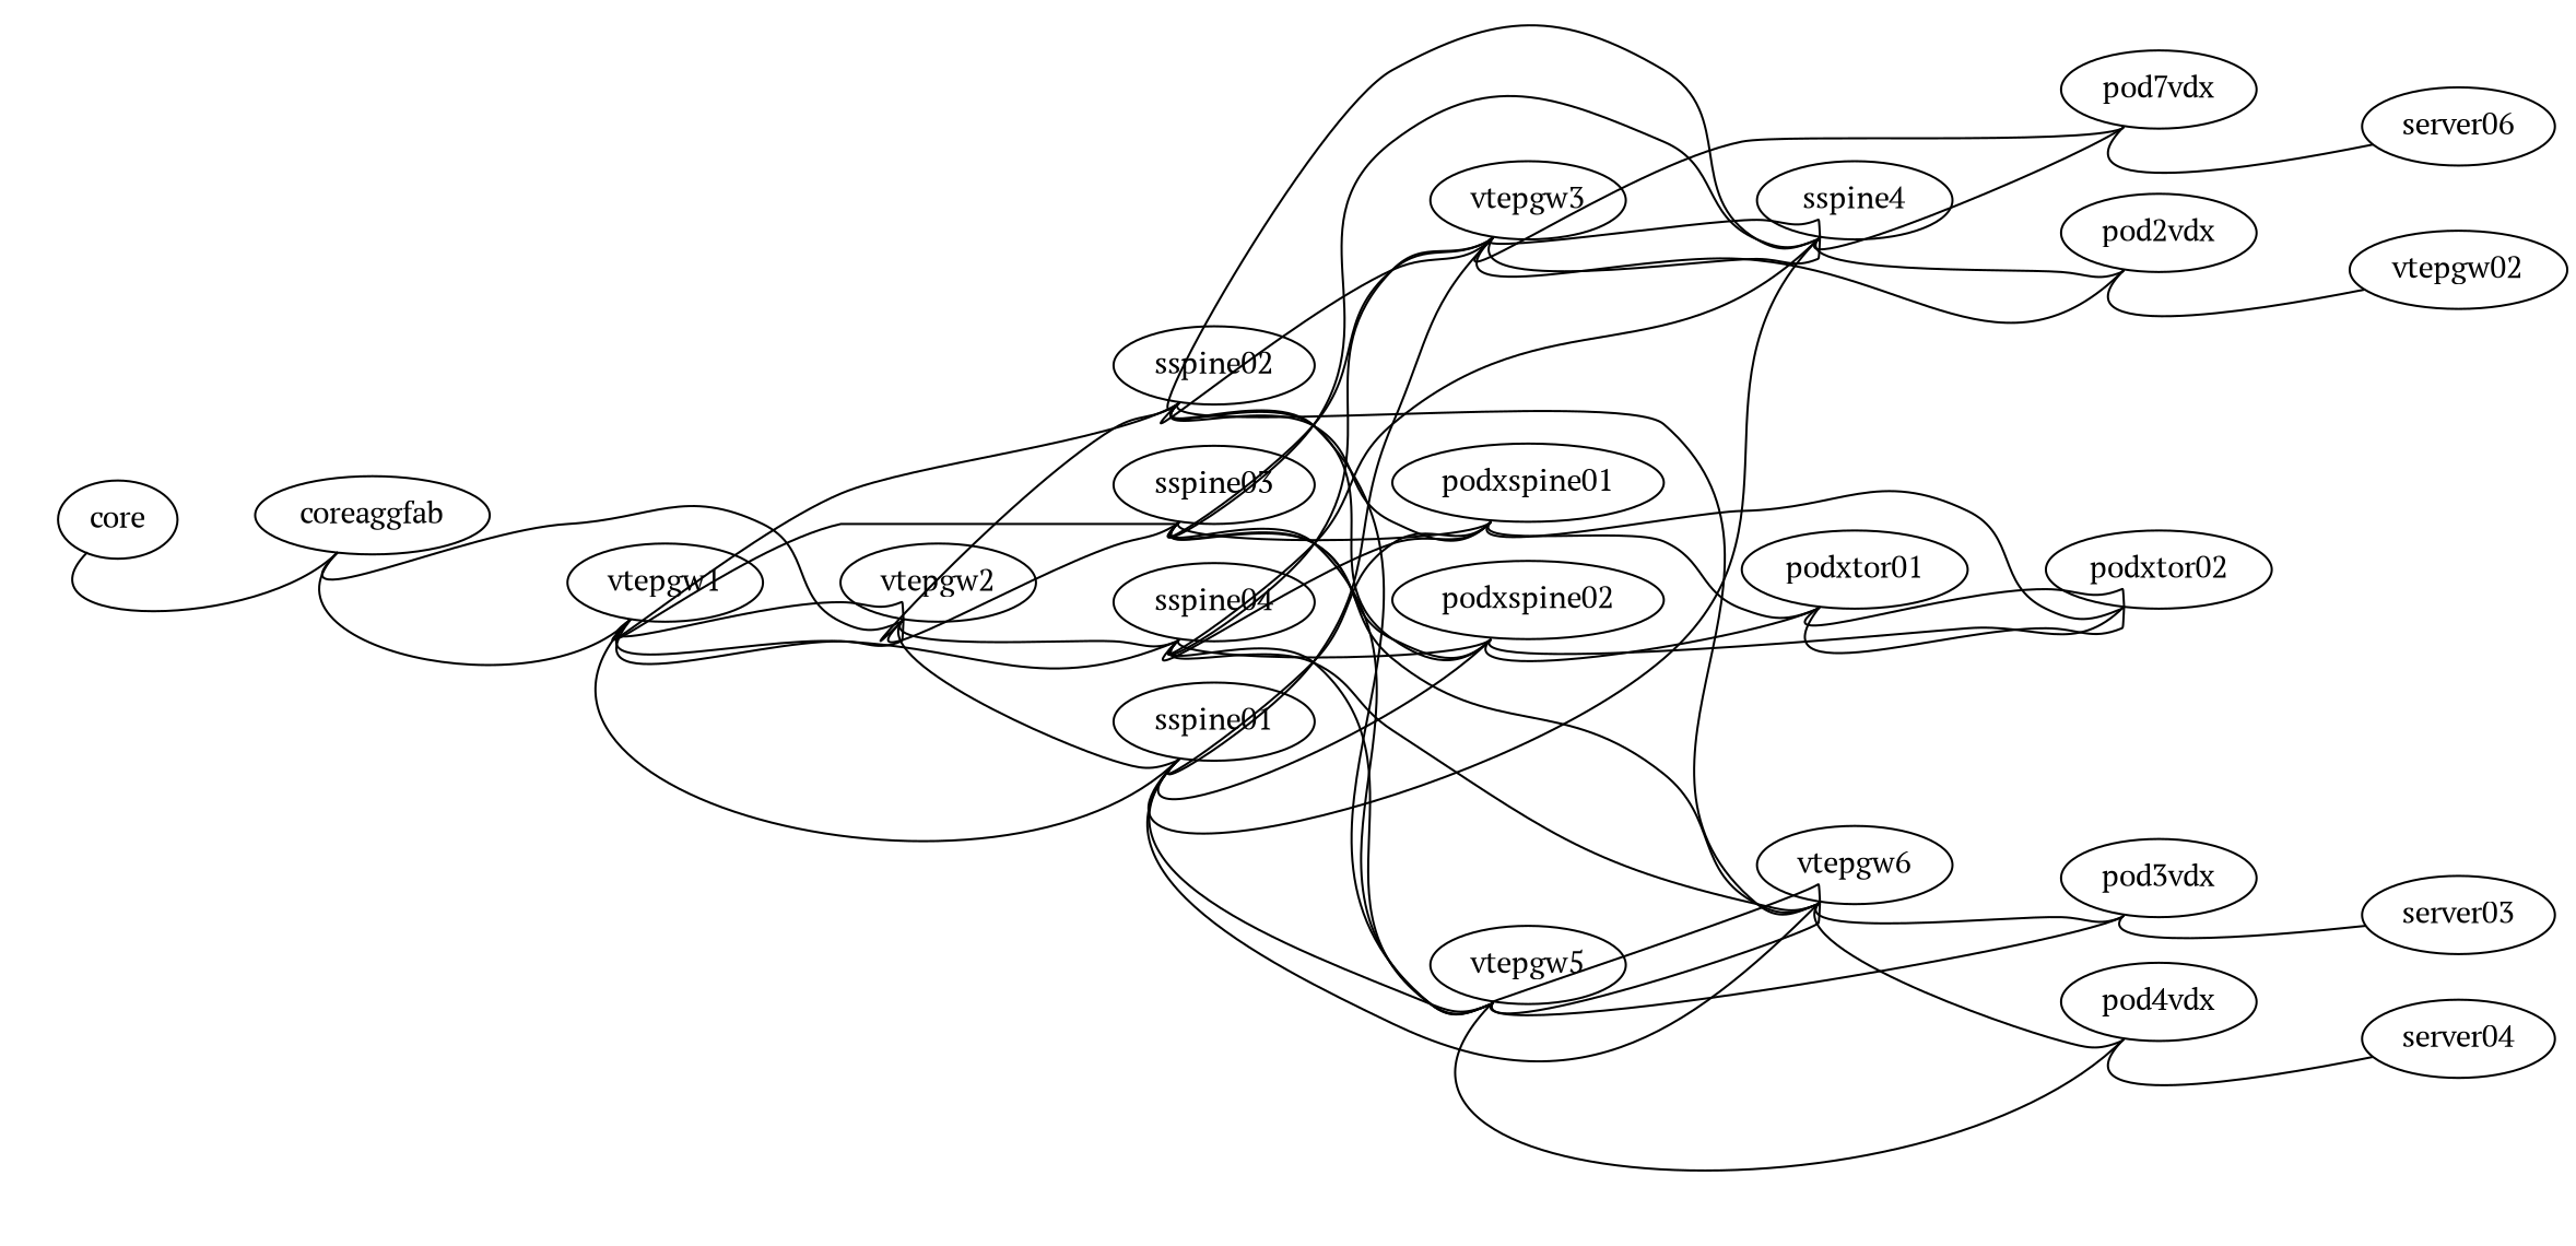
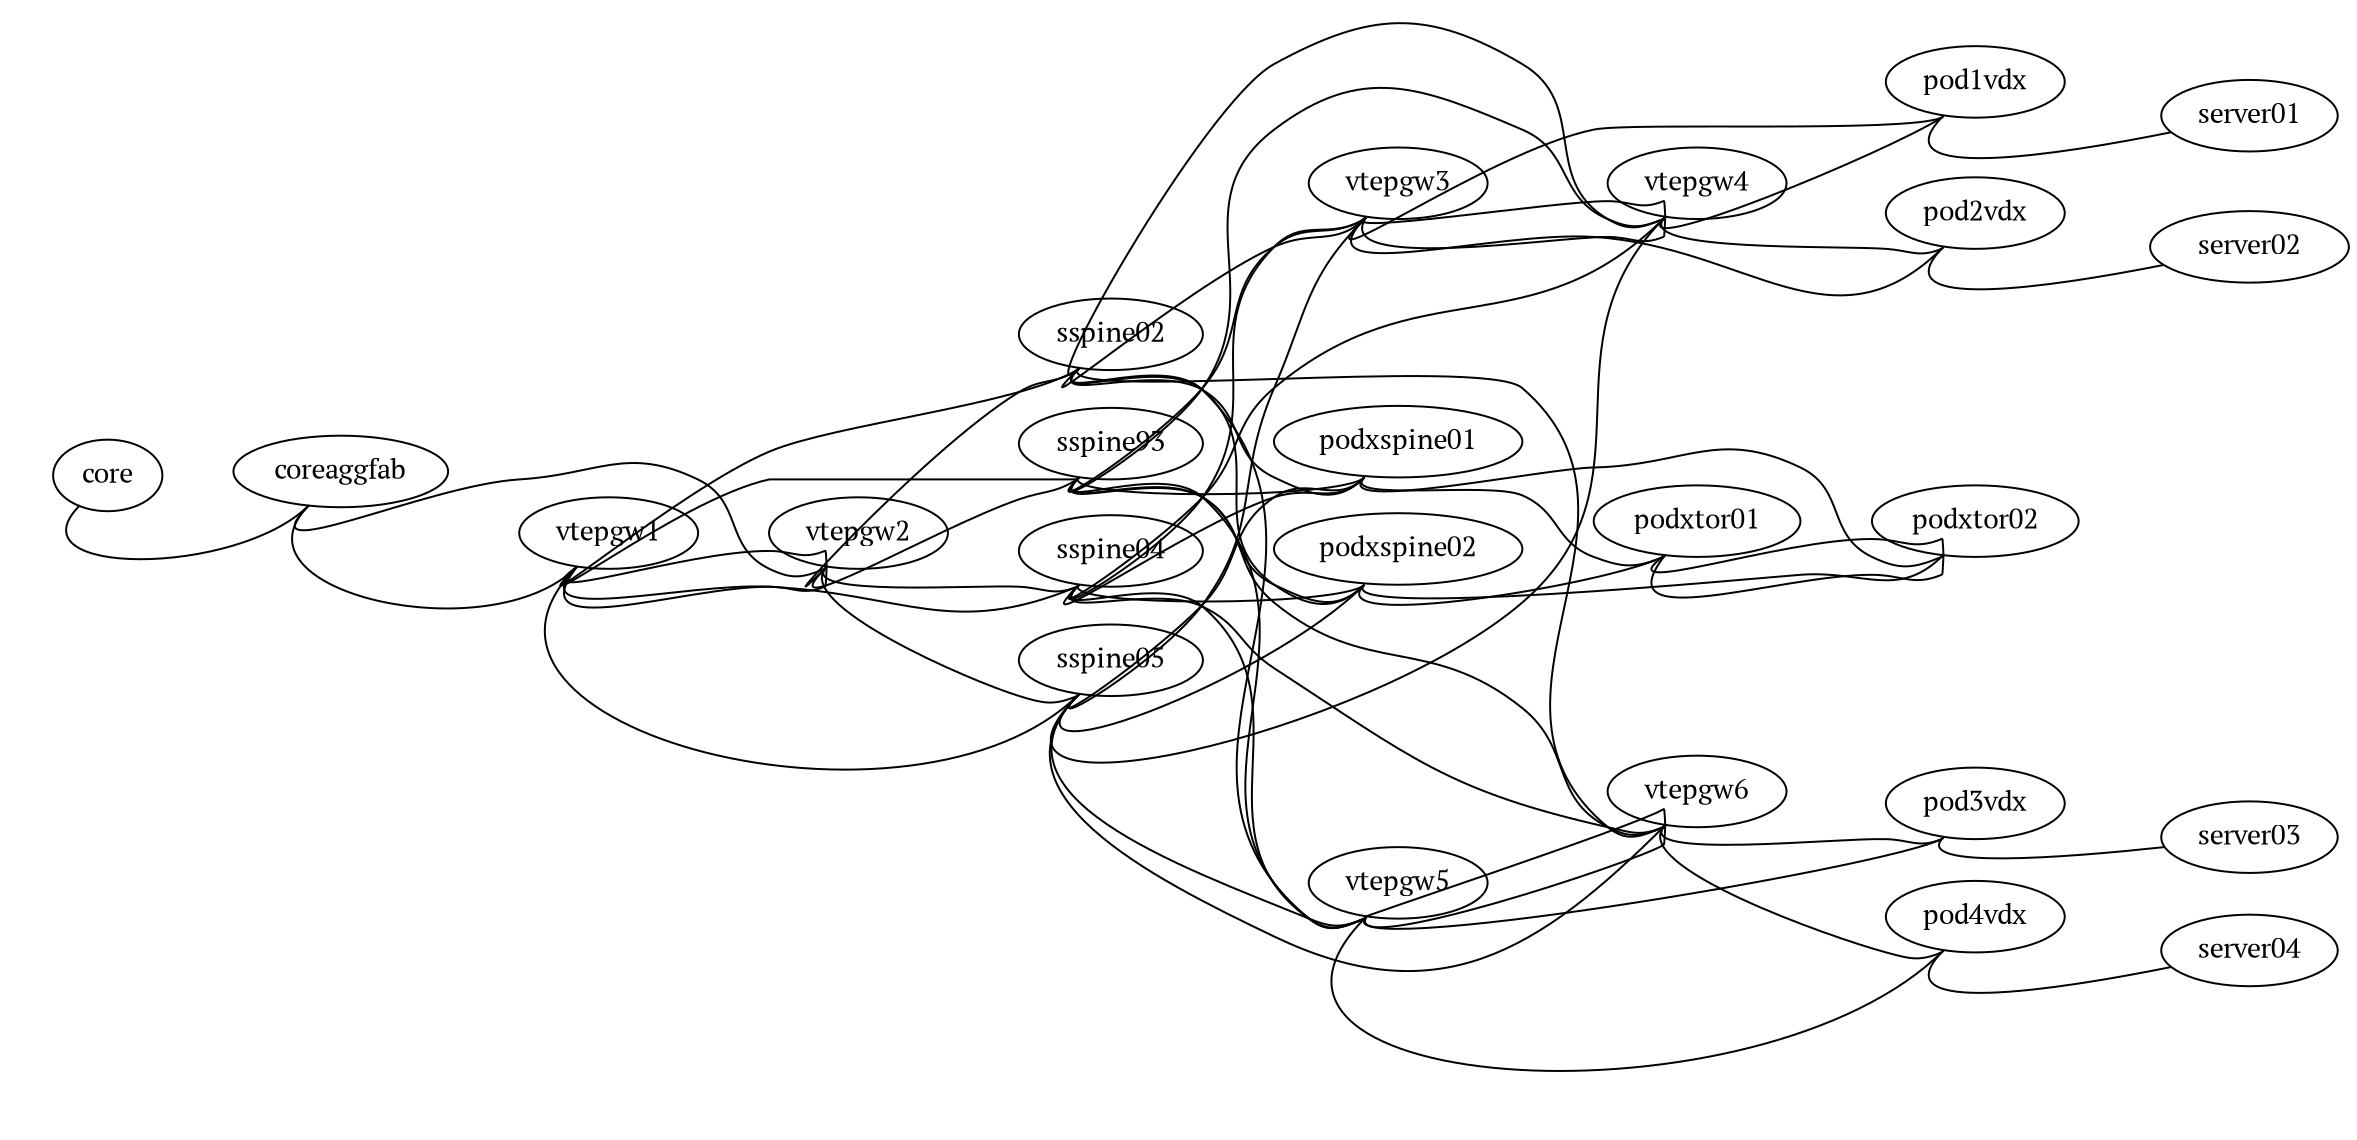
  graph {
    fontname="PT Serif"
    rankdir=LR
    node [fontname="PT Serif" function=spine ssh_user=cumulus version="3.7.11"]
    edge [fontname="PT Serif" headport=swp10 tailport=swp1]
    core [mgmt_ip="192.168.200.10"]
    coreaggfab [mgmt_ip="192.168.200.11"]
    vtepgw1 [mgmt_ip="192.168.200.20"]
    vtepgw2 [mgmt_ip="192.168.200.21"]
-   sspine01 [mgmt_ip="192.168.200.30"]
+   sspine01 [mgmt_ip="192.168.200.30" label=sspine05]
    sspine02 [mgmt_ip="192.168.200.31"]
-   sspine03 [mgmt_ip="192.168.200.32"]
+   sspine03 [mgmt_ip="192.168.200.32" label=sspine93]
    sspine04 [mgmt_ip="192.168.200.33"]
    vtepgw3 [mgmt_ip="192.168.200.40"]
-   vtepgw4 [mgmt_ip="192.168.200.41" label=sspine4]
+   vtepgw4 [mgmt_ip="192.168.200.41"]
    vtepgw5 [mgmt_ip="192.168.200.42"]
    vtepgw6 [mgmt_ip="192.168.200.43"]
    podxspine01 [mgmt_ip="192.168.200.44"]
    podxspine02 [mgmt_ip="192.168.200.45"]
-   pod1vdx [mgmt_ip="192.168.200.50" label=pod7vdx]
+   pod1vdx [mgmt_ip="192.168.200.50"]
    pod2vdx [mgmt_ip="192.168.200.51"]
    pod3vdx [mgmt_ip="192.168.200.52"]
    pod4vdx [mgmt_ip="192.168.200.53"]
    podxtor01 [mgmt_ip="192.168.200.54"]
    podxtor02 [mgmt_ip="192.168.200.55"]
-   server01 [config="tc_files/cldemo2_extra_server_config.sh" function=host mgmt_ip="192.168.200.131" os="generic/ubuntu1804" label=server06 version=""]
-   server02 [config="tc_files/cldemo2_extra_server_config.sh" function=host mgmt_ip="192.168.200.132" os="generic/ubuntu1804" label=vtepgw02 version=""]
+   server01 [config="tc_files/cldemo2_extra_server_config.sh" function=host mgmt_ip="192.168.200.131" os="generic/ubuntu1804" version=""]
+   server02 [config="tc_files/cldemo2_extra_server_config.sh" function=host mgmt_ip="192.168.200.132" os="generic/ubuntu1804" version=""]
    server03 [config="tc_files/cldemo2_extra_server_config.sh" function=host mgmt_ip="192.168.200.133" os="generic/ubuntu1804" version=""]
    server04 [config="tc_files/cldemo2_extra_server_config.sh" function=host mgmt_ip="192.168.200.134" os="generic/ubuntu1804" version=""]
    core -- coreaggfab
    coreaggfab -- vtepgw1
    coreaggfab -- vtepgw2 [tailport=swp2]
    vtepgw1 -- vtepgw2 [headport=swp51 tailport=swp51]
    vtepgw1 -- vtepgw2 [headport=swp52 tailport=swp52]
    vtepgw1 -- sspine01
    vtepgw1 -- sspine02 [tailport=swp2]
    vtepgw1 -- sspine03 [tailport=swp3]
    vtepgw1 -- sspine04 [tailport=swp4]
    vtepgw2 -- sspine01 [headport=swp11]
    vtepgw2 -- sspine02 [headport=swp11 tailport=swp2]
    vtepgw2 -- sspine03 [headport=swp11 tailport=swp3]
    vtepgw2 -- sspine04 [headport=swp11 tailport=swp4]
    sspine01 -- vtepgw3
    sspine01 -- vtepgw4 [tailport=swp2]
    sspine01 -- vtepgw5 [tailport=swp3]
    sspine01 -- vtepgw6 [tailport=swp4]
    sspine01 -- podxspine01 [tailport=swp5]
    sspine01 -- podxspine02 [tailport=swp6]
    sspine02 -- vtepgw3 [headport=swp11]
    sspine02 -- vtepgw4 [headport=swp11 tailport=swp2]
    sspine02 -- vtepgw5 [headport=swp11 tailport=swp3]
    sspine02 -- vtepgw6 [headport=swp11 tailport=swp4]
    sspine02 -- podxspine01 [headport=swp11 tailport=swp5]
    sspine02 -- podxspine02 [headport=swp11 tailport=swp6]
    sspine03 -- vtepgw3 [headport=swp12]
    sspine03 -- vtepgw4 [headport=swp12 tailport=swp2]
    sspine03 -- vtepgw5 [headport=swp12 tailport=swp3]
    sspine03 -- vtepgw6 [headport=swp12 tailport=swp4]
    sspine03 -- podxspine01 [headport=swp12 tailport=swp5]
    sspine03 -- podxspine02 [headport=swp12 tailport=swp6]
    sspine04 -- vtepgw3 [headport=swp13]
    sspine04 -- vtepgw4 [headport=swp13 tailport=swp2]
    sspine04 -- vtepgw5 [headport=swp13 tailport=swp3]
    sspine04 -- vtepgw6 [headport=swp13 tailport=swp4]
    sspine04 -- podxspine01 [headport=swp13 tailport=swp5]
    sspine04 -- podxspine02 [headport=swp13 tailport=swp6]
    vtepgw3 -- vtepgw4 [headport=swp51 tailport=swp51]
    vtepgw3 -- vtepgw4 [headport=swp52 tailport=swp52]
    vtepgw3 -- pod1vdx
    vtepgw3 -- pod2vdx [tailport=swp2]
    vtepgw4 -- pod1vdx [headport=swp11]
    vtepgw4 -- pod2vdx [headport=swp11 tailport=swp2]
    vtepgw5 -- vtepgw6 [headport=swp51 tailport=swp51]
    vtepgw5 -- vtepgw6 [headport=swp52 tailport=swp52]
    vtepgw5 -- pod3vdx
    vtepgw5 -- pod4vdx [tailport=swp2]
    vtepgw6 -- pod3vdx [headport=swp11]
    vtepgw6 -- pod4vdx [headport=swp11 tailport=swp2]
    podxspine01 -- podxtor01
    podxspine01 -- podxtor02 [tailport=swp2]
    podxspine02 -- podxtor01 [headport=swp11]
    podxspine02 -- podxtor02 [headport=swp11 tailport=swp2]
    pod1vdx -- server01 [headport=eth1]
    pod2vdx -- server02 [headport=eth1]
    pod3vdx -- server03 [headport=eth1]
    pod4vdx -- server04 [headport=eth1]
    podxtor01 -- podxtor02 [headport=swp51 tailport=swp51]
    podxtor01 -- podxtor02 [headport=swp52 tailport=swp52]
  }
